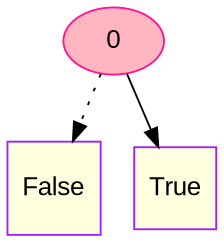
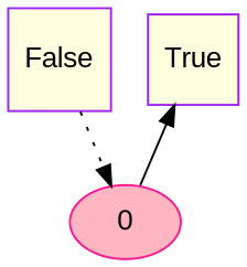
  digraph {
    rankdir=TB
    node [color=purple fillcolor=lightyellow fontname=Arial shape=square style=filled]
    n1 [label=False]
    n2 [label=True]
    n3 [color=deeppink fillcolor=lightpink label=0 shape=""]
    subgraph sub_1 {
      rank=same
      n1
      n2
    }
    subgraph sub_2 {
      rank=same
    }
    subgraph sub_3 {
      rank=same
      n3
    }
-   n3 -> n1 [style=dotted]
+   n1 -> n3 [style=dotted]
    n3 -> n2 [style=solid]
  }
